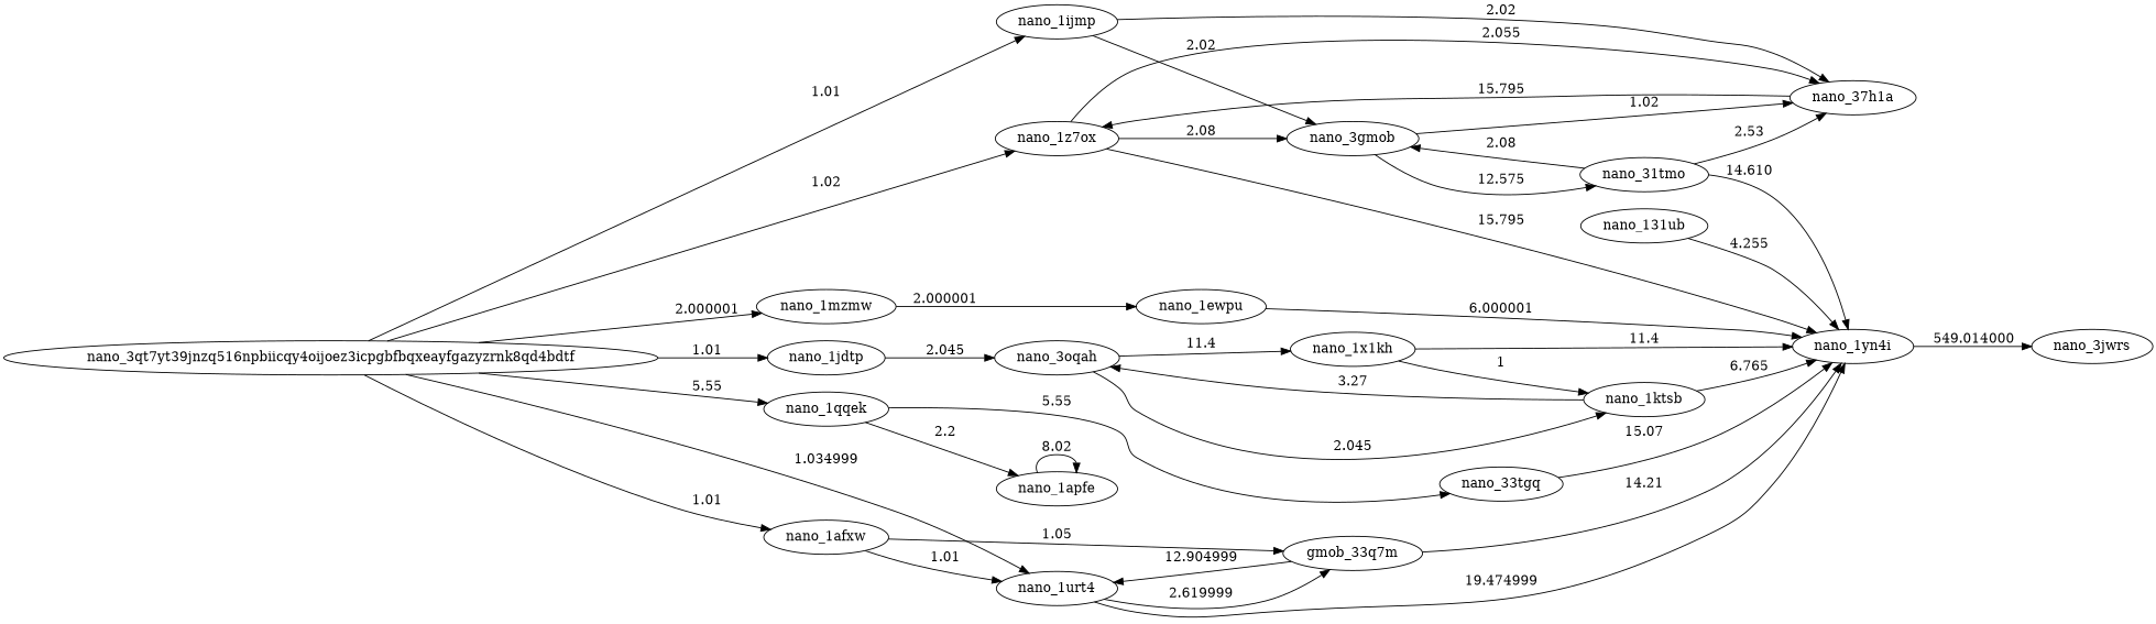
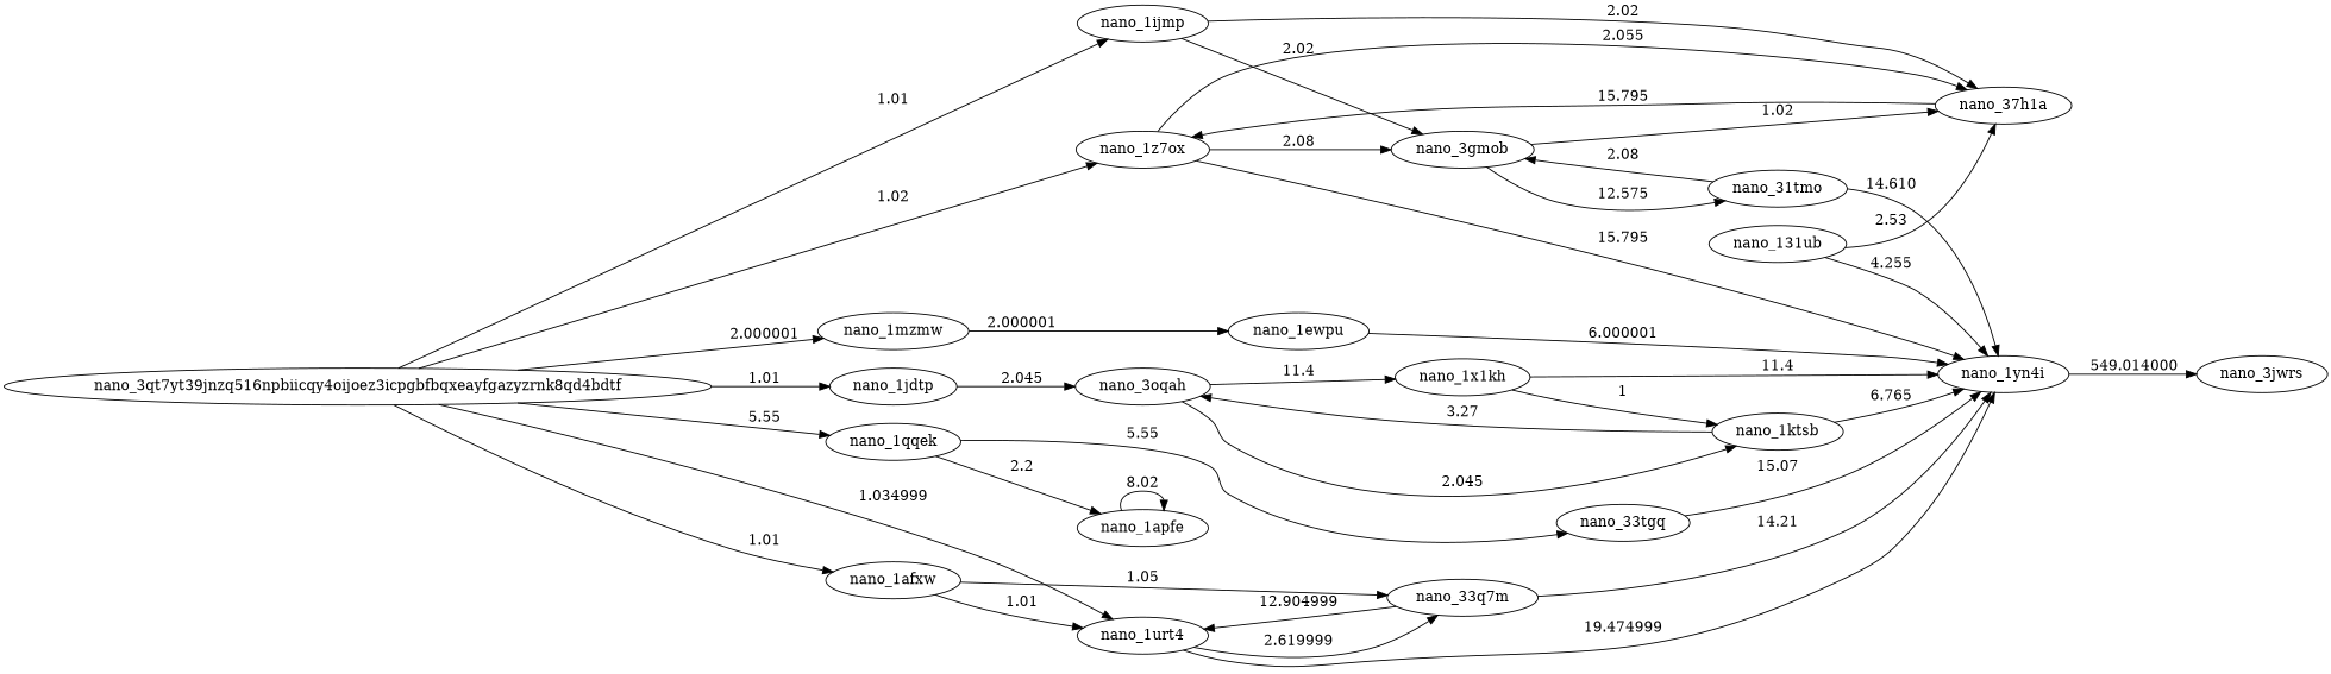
  digraph {
    rankdir=LR
    n1 [label=nano_1mzmw]
    n2 [label=nano_1ewpu]
    nano_3qt7yt39jnzq516npbiicqy4oijoez3icpgbfbqxeayfgazyzrnk8qd4bdtf
    n4 [label=nano_1z7ox]
    n5 [label=nano_1ijmp]
    n6 [label=nano_1afxw]
    n7 [label=nano_1urt4]
    n8 [label=nano_1jdtp]
    n9 [label=nano_1qqek]
    n10 [label=nano_1yn4i]
    n11 [label=nano_37h1a]
    n12 [label=nano_3gmob]
-   n13 [label=gmob_33q7m]
+   n13 [label=nano_33q7m]
    n14 [label=nano_3oqah]
    n15 [label=nano_1apfe]
    n16 [label=nano_33tgq]
    n17 [label=nano_3jwrs]
    n18 [label=nano_31tmo]
    n19 [label=nano_1ktsb]
    n20 [label=nano_1x1kh]
    n21 [label=nano_131ub]
    n1 -> n2 [label=2.000001]
    n2 -> n10 [label=6.000001]
    nano_3qt7yt39jnzq516npbiicqy4oijoez3icpgbfbqxeayfgazyzrnk8qd4bdtf -> n1 [label=2.000001]
    nano_3qt7yt39jnzq516npbiicqy4oijoez3icpgbfbqxeayfgazyzrnk8qd4bdtf -> n4 [label=1.02]
    nano_3qt7yt39jnzq516npbiicqy4oijoez3icpgbfbqxeayfgazyzrnk8qd4bdtf -> n5 [label=1.01]
    nano_3qt7yt39jnzq516npbiicqy4oijoez3icpgbfbqxeayfgazyzrnk8qd4bdtf -> n6 [label=1.01]
    nano_3qt7yt39jnzq516npbiicqy4oijoez3icpgbfbqxeayfgazyzrnk8qd4bdtf -> n7 [label=1.034999]
    nano_3qt7yt39jnzq516npbiicqy4oijoez3icpgbfbqxeayfgazyzrnk8qd4bdtf -> n8 [label=1.01]
    nano_3qt7yt39jnzq516npbiicqy4oijoez3icpgbfbqxeayfgazyzrnk8qd4bdtf -> n9 [label=5.55]
    n4 -> n10 [label=15.795]
    n4 -> n11 [label=2.055]
    n4 -> n12 [label=2.08]
    n5 -> n11 [label=2.02]
    n5 -> n12 [label=2.02]
    n6 -> n7 [label=1.01]
    n6 -> n13 [label=1.05]
    n7 -> n10 [label=19.474999]
    n7 -> n13 [label=2.619999]
    n8 -> n14 [label=2.045]
    n9 -> n15 [label=2.2]
    n9 -> n16 [label=5.55]
    n10 -> n17 [label=549.014000]
    n11 -> n4 [label=15.795]
    n12 -> n11 [label=1.02]
    n12 -> n18 [label=12.575]
    n13 -> n7 [label=12.904999]
    n13 -> n10 [label=14.21]
    n14 -> n19 [label=2.045]
    n14 -> n20 [label=11.4]
    n15 -> n15 [label=8.02]
    n16 -> n10 [label=15.07]
    n18 -> n10 [label=14.610]
-   n18 -> n11 [label=2.53]
+   n21 -> n11 [label=2.53]
    n18 -> n12 [label=2.08]
    n19 -> n10 [label=6.765]
    n19 -> n14 [label=3.27]
    n20 -> n10 [label=11.4]
    n20 -> n19 [label=1]
    n21 -> n10 [label=4.255]
  }
